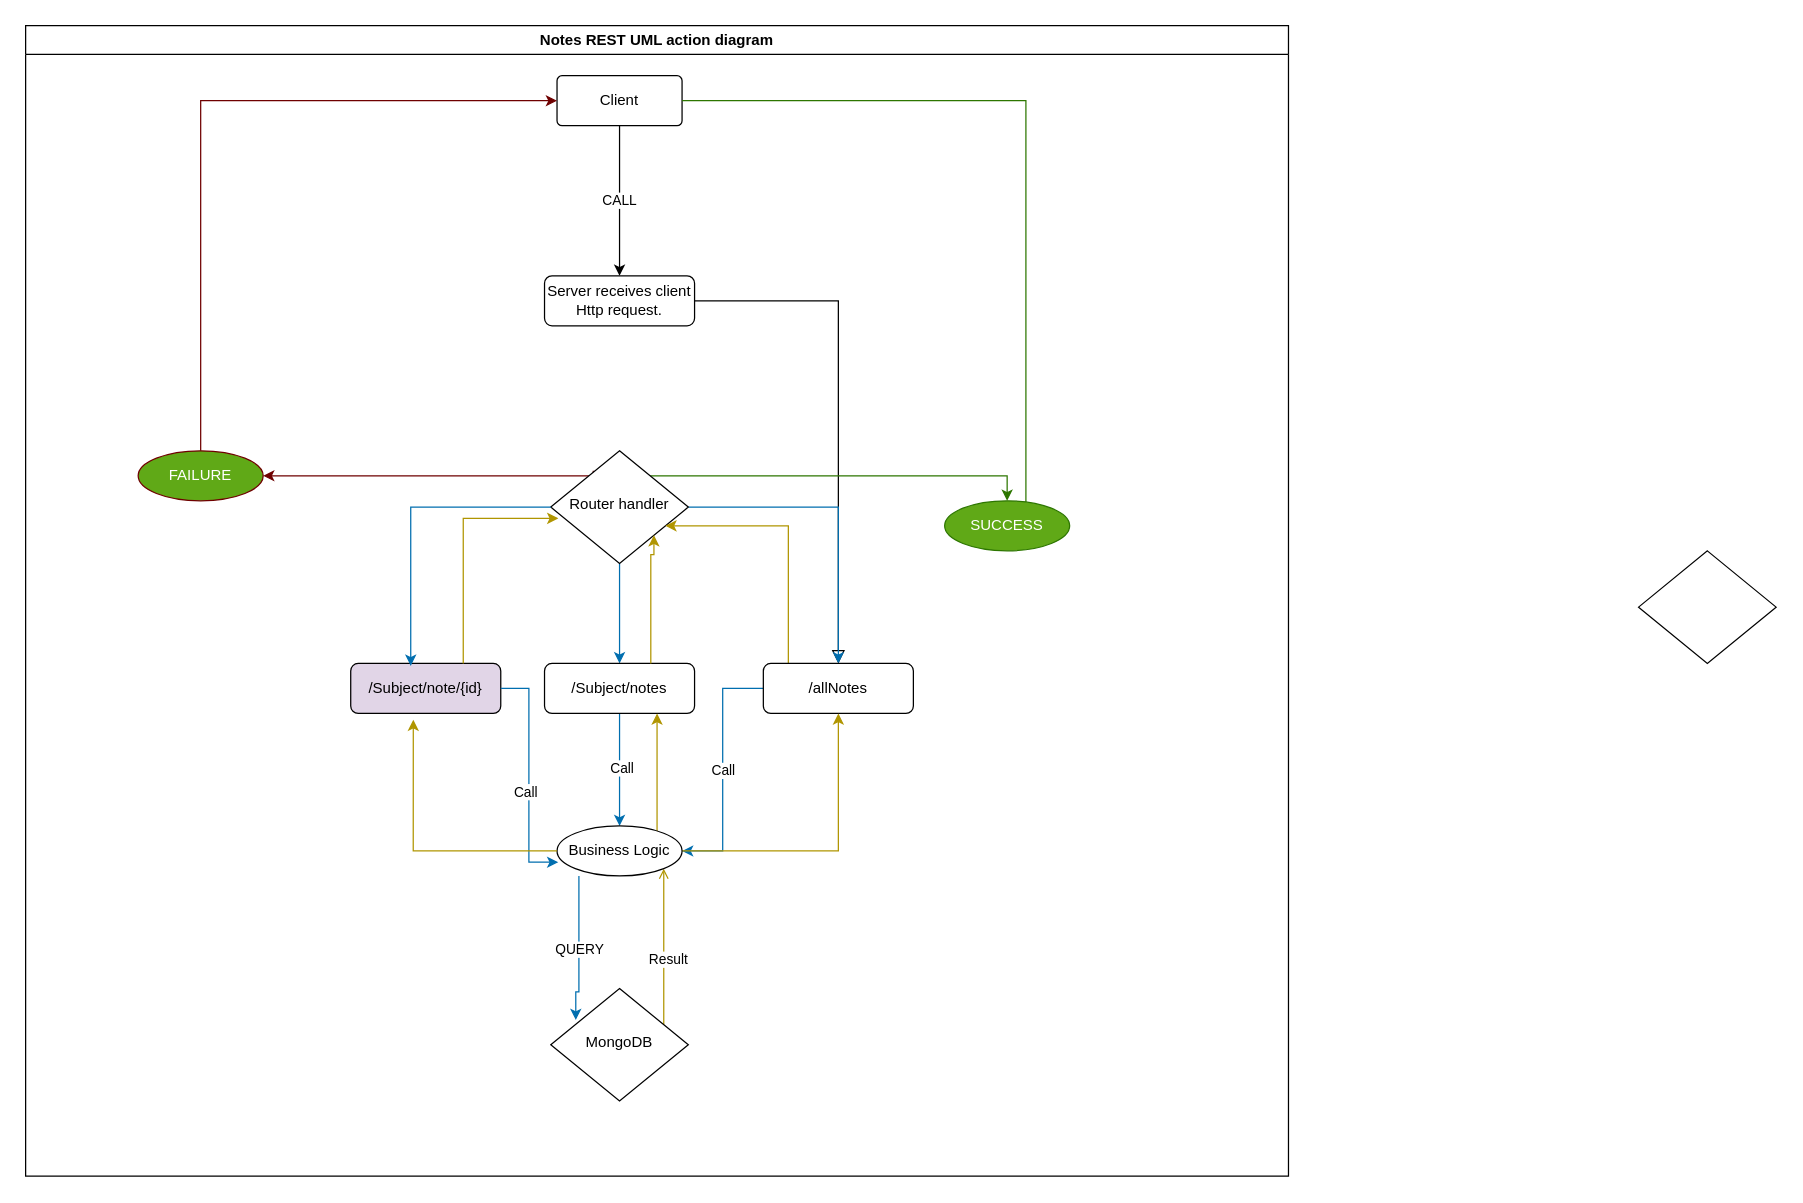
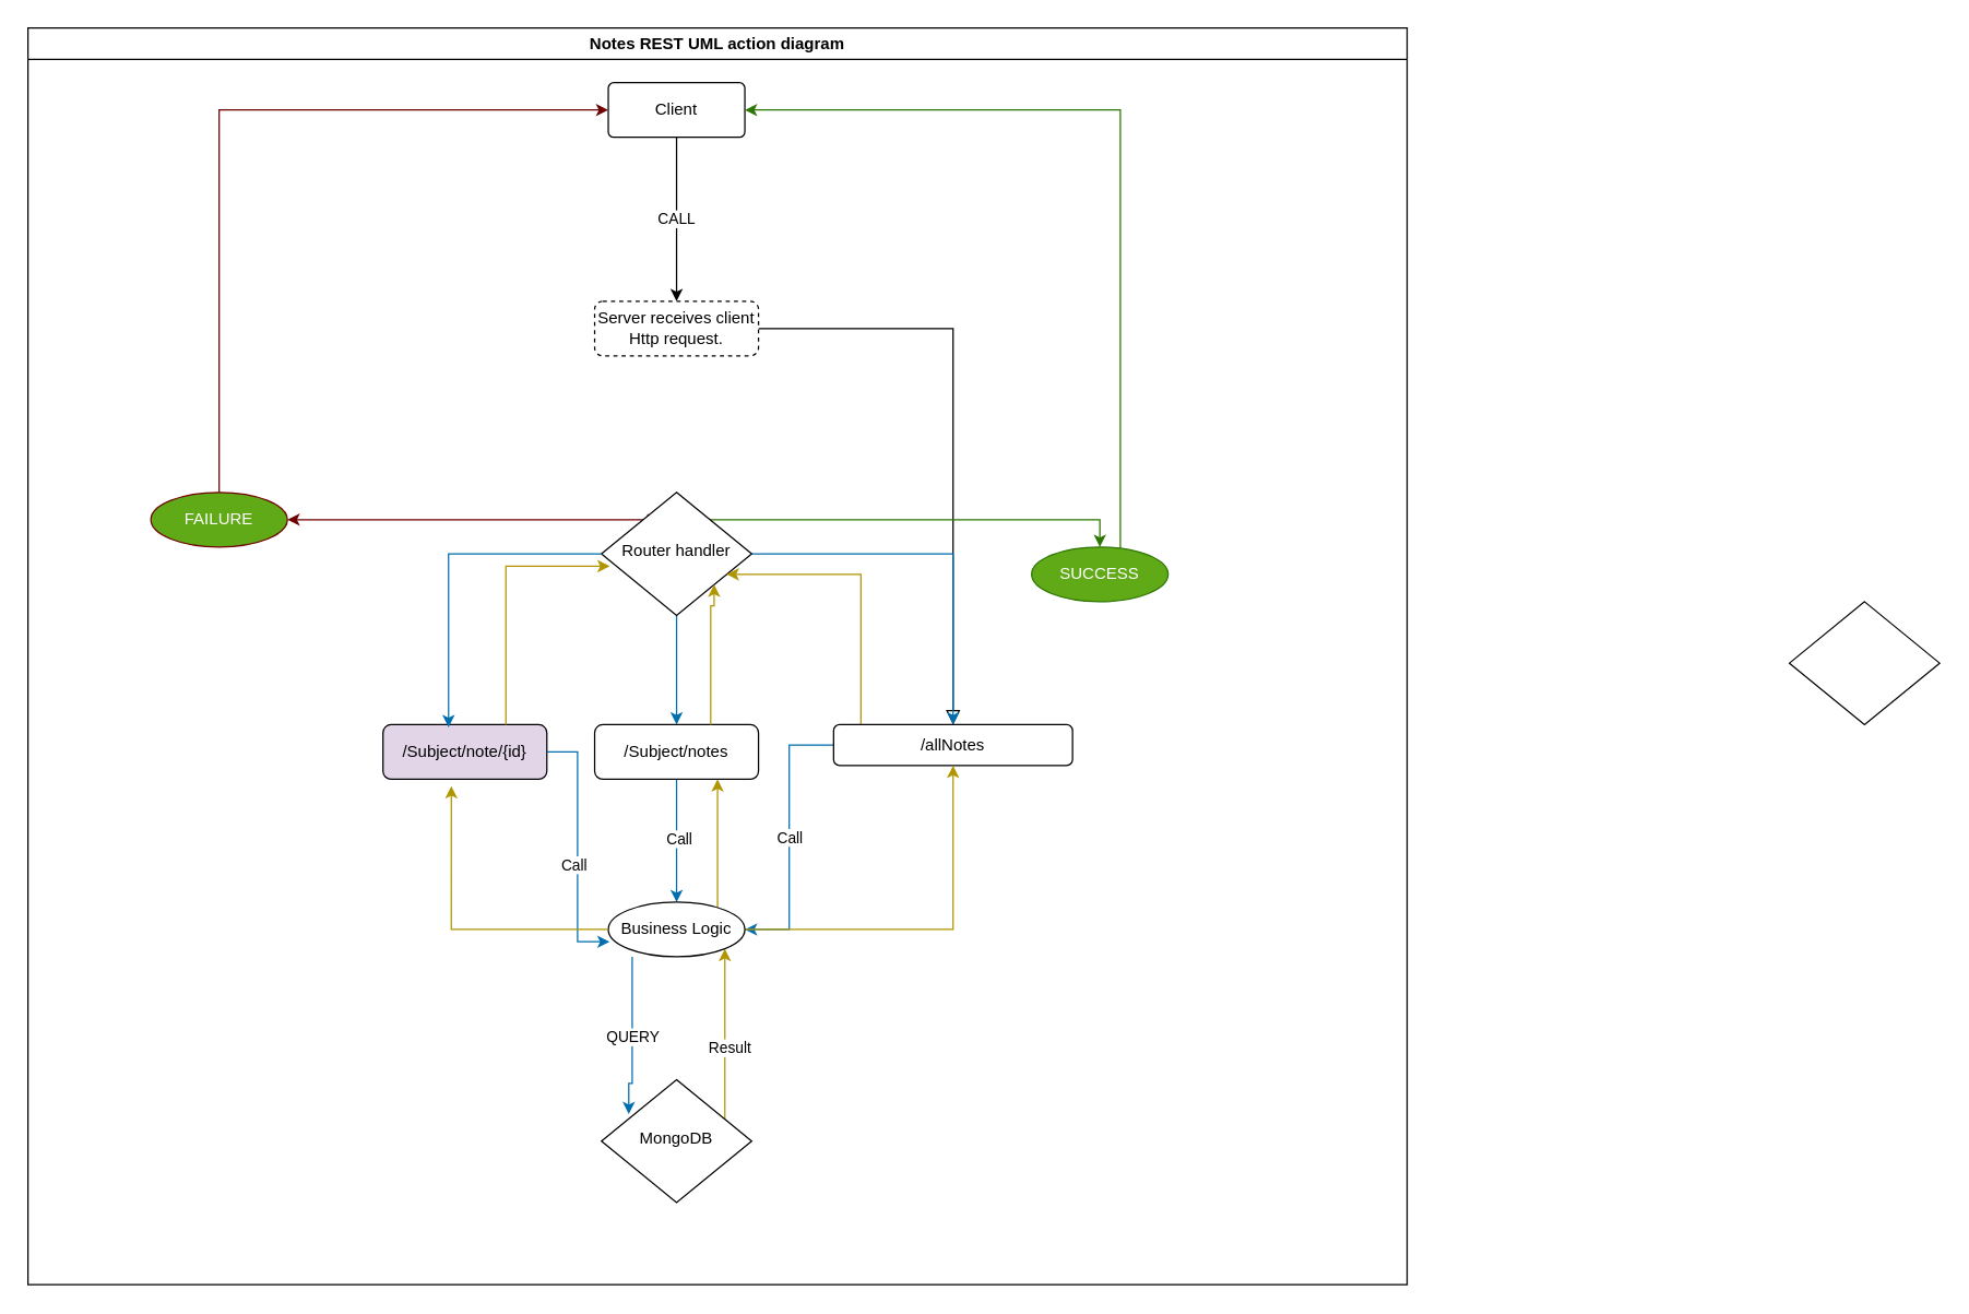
  <mxCell id="0" />
  <mxCell id="1" parent="0" />
  <mxCell id="2" value="Notes REST UML action diagram" style="swimlane;whiteSpace=wrap;html=1;" parent="1" vertex="1"><mxGeometry x="20" y="20" width="1010" height="920" as="geometry" /></mxCell>
  <mxCell id="3" value="" style="rounded=0;html=1;jettySize=auto;orthogonalLoop=1;fontSize=11;endArrow=block;endFill=0;endSize=8;strokeWidth=1;shadow=0;labelBackgroundColor=none;edgeStyle=orthogonalEdgeStyle;" parent="2" source="4" target="16" edge="1"><mxGeometry relative="1" as="geometry" /></mxCell>
- <mxCell id="4" value="Server receives client Http request." style="rounded=1;whiteSpace=wrap;html=1;fontSize=12;glass=0;strokeWidth=1;shadow=0;" parent="2" vertex="1"><mxGeometry x="415" y="200" width="120" height="40" as="geometry" /></mxCell>
+ <mxCell id="4" value="Server receives client Http request." style="rounded=1;whiteSpace=wrap;html=1;fontSize=12;glass=0;strokeWidth=1;shadow=0;dashed=1;" parent="2" vertex="1"><mxGeometry x="415" y="200" width="120" height="40" as="geometry" /></mxCell>
  <mxCell id="5" style="edgeStyle=orthogonalEdgeStyle;rounded=0;orthogonalLoop=1;jettySize=auto;html=1;fillColor=#1ba1e2;strokeColor=#006EAF;" parent="2" source="9" target="13" edge="1"><mxGeometry relative="1" as="geometry" /></mxCell>
  <mxCell id="6" style="edgeStyle=orthogonalEdgeStyle;rounded=0;orthogonalLoop=1;jettySize=auto;html=1;entryX=0.5;entryY=0;entryDx=0;entryDy=0;fillColor=#1ba1e2;strokeColor=#006EAF;" parent="2" source="9" target="16" edge="1"><mxGeometry relative="1" as="geometry"><mxPoint x="670" y="410" as="targetPoint" /></mxGeometry></mxCell>
  <mxCell id="7" style="edgeStyle=orthogonalEdgeStyle;rounded=0;orthogonalLoop=1;jettySize=auto;html=1;fillColor=#60a917;strokeColor=#2D7600;" parent="2" source="9" target="31" edge="1"><mxGeometry relative="1" as="geometry"><Array as="points"><mxPoint x="590" y="360" /><mxPoint x="590" y="360" /></Array></mxGeometry></mxCell>
  <mxCell id="8" style="edgeStyle=orthogonalEdgeStyle;rounded=0;orthogonalLoop=1;jettySize=auto;html=1;entryX=1;entryY=0.5;entryDx=0;entryDy=0;exitX=0.309;exitY=0.178;exitDx=0;exitDy=0;exitPerimeter=0;fillColor=#a20025;strokeColor=#6F0000;" parent="2" source="9" target="33" edge="1"><mxGeometry relative="1" as="geometry"><Array as="points"><mxPoint x="454" y="360" /></Array></mxGeometry></mxCell>
  <mxCell id="9" value="Router handler" style="rhombus;whiteSpace=wrap;html=1;shadow=0;fontFamily=Helvetica;fontSize=12;align=center;strokeWidth=1;spacing=6;spacingTop=-4;" parent="2" vertex="1"><mxGeometry x="420" y="340" width="110" height="90" as="geometry" /></mxCell>
  <mxCell id="10" value="/Subject/note/{id}" style="rounded=1;whiteSpace=wrap;html=1;fontSize=12;glass=0;strokeWidth=1;shadow=0;fillColor=#e1d5e7;" parent="2" vertex="1"><mxGeometry x="260" y="510" width="120" height="40" as="geometry" /></mxCell>
  <mxCell id="11" style="edgeStyle=orthogonalEdgeStyle;rounded=0;orthogonalLoop=1;jettySize=auto;html=1;entryX=0.5;entryY=0;entryDx=0;entryDy=0;fillColor=#1ba1e2;strokeColor=#006EAF;" parent="2" source="13" target="24" edge="1"><mxGeometry relative="1" as="geometry" /></mxCell>
  <mxCell id="12" value="Call" style="edgeLabel;html=1;align=center;verticalAlign=middle;resizable=0;points=[];" parent="11" vertex="1" connectable="0"><mxGeometry x="-0.044" y="1" relative="1" as="geometry"><mxPoint as="offset" /></mxGeometry></mxCell>
  <mxCell id="13" value="/Subject/notes" style="rounded=1;whiteSpace=wrap;html=1;fontSize=12;glass=0;strokeWidth=1;shadow=0;" parent="2" vertex="1"><mxGeometry x="415" y="510" width="120" height="40" as="geometry" /></mxCell>
  <mxCell id="14" value="Call" style="edgeStyle=orthogonalEdgeStyle;rounded=0;orthogonalLoop=1;jettySize=auto;html=1;entryX=1;entryY=0.5;entryDx=0;entryDy=0;fillColor=#1ba1e2;strokeColor=#006EAF;" parent="2" source="16" target="24" edge="1"><mxGeometry relative="1" as="geometry" /></mxCell>
  <mxCell id="15" style="edgeStyle=orthogonalEdgeStyle;rounded=0;orthogonalLoop=1;jettySize=auto;html=1;fillColor=#e3c800;strokeColor=#B09500;" parent="2" source="16" target="9" edge="1"><mxGeometry relative="1" as="geometry"><Array as="points"><mxPoint x="610" y="400" /></Array></mxGeometry></mxCell>
- <mxCell id="16" value="/allNotes" style="rounded=1;whiteSpace=wrap;html=1;fontSize=12;glass=0;strokeWidth=1;shadow=0;" parent="2" vertex="1"><mxGeometry x="590" y="510" width="120" height="40" as="geometry" /></mxCell>
+ <mxCell id="16" value="/allNotes" style="rounded=1;whiteSpace=wrap;html=1;fontSize=12;glass=0;strokeWidth=1;shadow=0;" parent="2" vertex="1"><mxGeometry x="590" y="510" width="175" height="30" as="geometry" /></mxCell>
  <mxCell id="17" style="edgeStyle=orthogonalEdgeStyle;rounded=0;orthogonalLoop=1;jettySize=auto;html=1;entryX=0.4;entryY=0.05;entryDx=0;entryDy=0;entryPerimeter=0;fillColor=#1ba1e2;strokeColor=#006EAF;" parent="2" source="9" target="10" edge="1"><mxGeometry relative="1" as="geometry" /></mxCell>
- <mxCell id="18" style="edgeStyle=orthogonalEdgeStyle;rounded=0;orthogonalLoop=1;jettySize=auto;html=1;entryX=1;entryY=1;entryDx=0;entryDy=0;fillColor=#e3c800;strokeColor=#B09500;endArrow=open;" parent="2" source="20" target="24" edge="1"><mxGeometry relative="1" as="geometry"><Array as="points"><mxPoint x="510" y="780" /><mxPoint x="510" y="780" /></Array></mxGeometry></mxCell>
+ <mxCell id="18" style="edgeStyle=orthogonalEdgeStyle;rounded=0;orthogonalLoop=1;jettySize=auto;html=1;entryX=1;entryY=1;entryDx=0;entryDy=0;fillColor=#e3c800;strokeColor=#B09500;" parent="2" source="20" target="24" edge="1"><mxGeometry relative="1" as="geometry"><Array as="points"><mxPoint x="510" y="780" /><mxPoint x="510" y="780" /></Array></mxGeometry></mxCell>
  <mxCell id="19" value="Result" style="edgeLabel;html=1;align=center;verticalAlign=middle;resizable=0;points=[];" parent="18" vertex="1" connectable="0"><mxGeometry x="-0.168" y="-3" relative="1" as="geometry"><mxPoint as="offset" /></mxGeometry></mxCell>
  <mxCell id="20" value="MongoDB" style="rhombus;whiteSpace=wrap;html=1;shadow=0;fontFamily=Helvetica;fontSize=12;align=center;strokeWidth=1;spacing=6;spacingTop=-4;" parent="2" vertex="1"><mxGeometry x="420" y="770" width="110" height="90" as="geometry" /></mxCell>
  <mxCell id="21" value="QUERY" style="edgeStyle=orthogonalEdgeStyle;rounded=0;orthogonalLoop=1;jettySize=auto;html=1;entryX=0;entryY=0;entryDx=0;entryDy=0;fillColor=#1ba1e2;strokeColor=#006EAF;" parent="2" edge="1"><mxGeometry relative="1" as="geometry"><mxPoint x="442.5" y="680.001" as="sourcePoint" /><mxPoint x="440" y="795.18" as="targetPoint" /><Array as="points"><mxPoint x="442.5" y="772.68" /><mxPoint x="440.5" y="772.68" /></Array></mxGeometry></mxCell>
  <mxCell id="22" style="edgeStyle=orthogonalEdgeStyle;rounded=0;orthogonalLoop=1;jettySize=auto;html=1;entryX=0.75;entryY=1;entryDx=0;entryDy=0;fillColor=#e3c800;strokeColor=#B09500;" parent="2" source="24" target="13" edge="1"><mxGeometry relative="1" as="geometry"><Array as="points"><mxPoint x="505" y="620" /><mxPoint x="505" y="620" /></Array></mxGeometry></mxCell>
  <mxCell id="23" style="edgeStyle=orthogonalEdgeStyle;rounded=0;orthogonalLoop=1;jettySize=auto;html=1;fillColor=#e3c800;strokeColor=#B09500;" parent="2" source="24" target="16" edge="1"><mxGeometry relative="1" as="geometry" /></mxCell>
  <mxCell id="24" value="Business Logic" style="ellipse;whiteSpace=wrap;html=1;align=center;" parent="2" vertex="1"><mxGeometry x="425" y="640" width="100" height="40" as="geometry" /></mxCell>
  <mxCell id="25" style="edgeStyle=orthogonalEdgeStyle;rounded=0;orthogonalLoop=1;jettySize=auto;html=1;entryX=0.01;entryY=0.725;entryDx=0;entryDy=0;entryPerimeter=0;fillColor=#1ba1e2;strokeColor=#006EAF;" parent="2" source="10" target="24" edge="1"><mxGeometry relative="1" as="geometry" /></mxCell>
  <mxCell id="26" value="Call" style="edgeLabel;html=1;align=center;verticalAlign=middle;resizable=0;points=[];" parent="25" vertex="1" connectable="0"><mxGeometry x="0.119" y="-3" relative="1" as="geometry"><mxPoint y="1" as="offset" /></mxGeometry></mxCell>
  <mxCell id="27" value="CALL" style="edgeStyle=orthogonalEdgeStyle;rounded=0;orthogonalLoop=1;jettySize=auto;html=1;entryX=0.5;entryY=0;entryDx=0;entryDy=0;" parent="2" source="28" target="4" edge="1"><mxGeometry relative="1" as="geometry" /></mxCell>
  <mxCell id="28" value="Client" style="rounded=1;arcSize=10;whiteSpace=wrap;html=1;align=center;" parent="2" vertex="1"><mxGeometry x="425" y="40" width="100" height="40" as="geometry" /></mxCell>
  <mxCell id="29" style="edgeStyle=orthogonalEdgeStyle;rounded=0;orthogonalLoop=1;jettySize=auto;html=1;entryX=0.417;entryY=1.125;entryDx=0;entryDy=0;entryPerimeter=0;fillColor=#e3c800;strokeColor=#B09500;" parent="2" source="24" target="10" edge="1"><mxGeometry relative="1" as="geometry" /></mxCell>
- <mxCell id="30" style="edgeStyle=orthogonalEdgeStyle;rounded=0;orthogonalLoop=1;jettySize=auto;html=1;entryX=1;entryY=0.5;entryDx=0;entryDy=0;fillColor=#60a917;strokeColor=#2D7600;endArrow=none;" parent="2" source="31" target="28" edge="1"><mxGeometry relative="1" as="geometry"><Array as="points"><mxPoint x="800" y="60" /></Array></mxGeometry></mxCell>
+ <mxCell id="30" style="edgeStyle=orthogonalEdgeStyle;rounded=0;orthogonalLoop=1;jettySize=auto;html=1;entryX=1;entryY=0.5;entryDx=0;entryDy=0;fillColor=#60a917;strokeColor=#2D7600;" parent="2" source="31" target="28" edge="1"><mxGeometry relative="1" as="geometry"><Array as="points"><mxPoint x="800" y="60" /></Array></mxGeometry></mxCell>
  <mxCell id="31" value="SUCCESS" style="ellipse;whiteSpace=wrap;html=1;align=center;fillColor=#60a917;fontColor=#ffffff;strokeColor=#2D7600;" parent="2" vertex="1"><mxGeometry x="735" y="380" width="100" height="40" as="geometry" /></mxCell>
  <mxCell id="32" style="edgeStyle=orthogonalEdgeStyle;rounded=0;orthogonalLoop=1;jettySize=auto;html=1;entryX=0;entryY=0.5;entryDx=0;entryDy=0;fillColor=#a20025;strokeColor=#6F0000;" parent="2" source="33" target="28" edge="1"><mxGeometry relative="1" as="geometry"><Array as="points"><mxPoint x="140" y="60" /></Array></mxGeometry></mxCell>
  <mxCell id="33" value="FAILURE" style="ellipse;whiteSpace=wrap;html=1;align=center;fillColor=#60a917;fontColor=#ffffff;strokeColor=#6F0000;" parent="2" vertex="1"><mxGeometry x="90" y="340" width="100" height="40" as="geometry" /></mxCell>
  <mxCell id="34" style="edgeStyle=orthogonalEdgeStyle;rounded=0;orthogonalLoop=1;jettySize=auto;html=1;entryX=0.055;entryY=0.6;entryDx=0;entryDy=0;entryPerimeter=0;fillColor=#e3c800;strokeColor=#B09500;" parent="2" source="10" target="9" edge="1"><mxGeometry relative="1" as="geometry"><Array as="points"><mxPoint x="350" y="394" /></Array></mxGeometry></mxCell>
  <mxCell id="35" style="edgeStyle=orthogonalEdgeStyle;rounded=0;orthogonalLoop=1;jettySize=auto;html=1;entryX=1;entryY=1;entryDx=0;entryDy=0;fillColor=#e3c800;strokeColor=#B09500;" parent="2" source="13" target="9" edge="1"><mxGeometry relative="1" as="geometry"><Array as="points"><mxPoint x="500" y="423" /><mxPoint x="503" y="423" /></Array></mxGeometry></mxCell>
  <mxCell id="36" value="" style="rhombus;whiteSpace=wrap;html=1;shadow=0;fontFamily=Helvetica;fontSize=12;align=center;strokeWidth=1;spacing=6;spacingTop=-4;" parent="1" vertex="1"><mxGeometry x="1310" y="440" width="110" height="90" as="geometry" /></mxCell>
